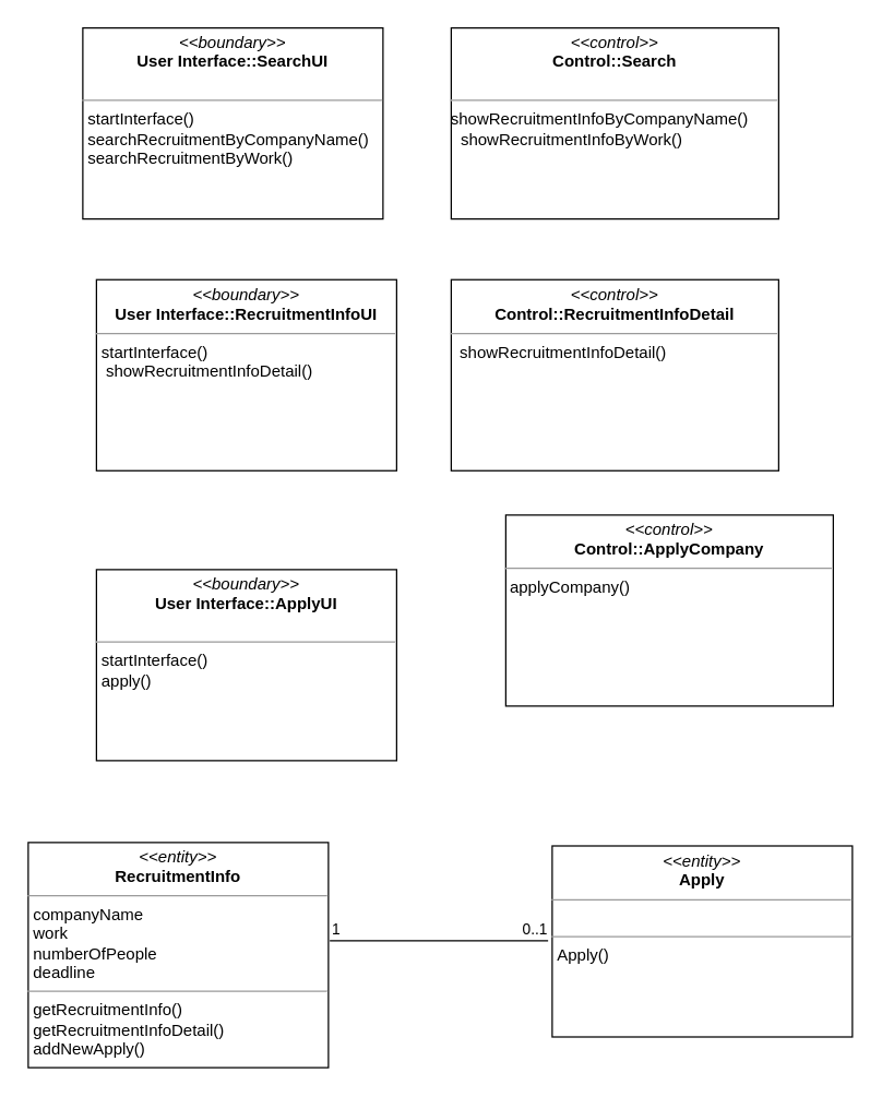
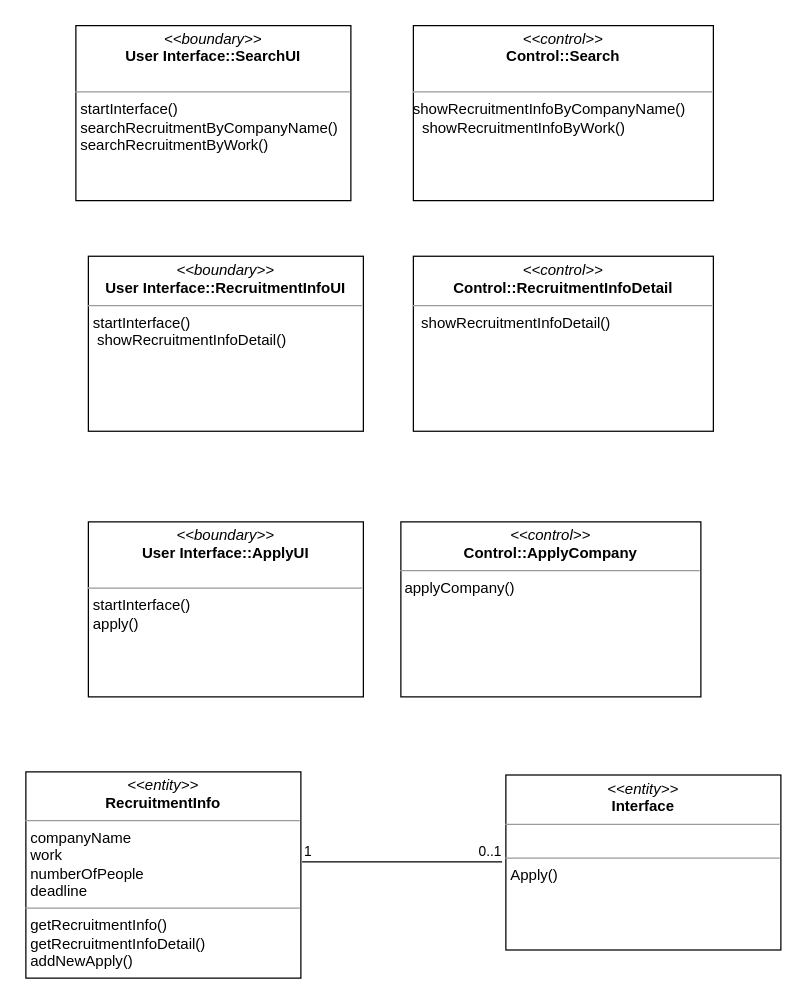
  <mxCell id="0" />
  <mxCell id="1" parent="0" />
  <mxCell id="2" value="&lt;p style=&quot;margin:0px;margin-top:4px;text-align:center;&quot;&gt;&lt;i&gt;&amp;lt;&amp;lt;boundary&amp;gt;&amp;gt;&lt;/i&gt;&lt;br&gt;&lt;b&gt;User Interface::SearchUI&lt;/b&gt;&lt;/p&gt;&lt;p style=&quot;margin:0px;margin-left:4px;&quot;&gt;&lt;br&gt;&lt;/p&gt;&lt;hr size=&quot;1&quot;&gt;&lt;p style=&quot;margin:0px;margin-left:4px;&quot;&gt;startInterface()&lt;br&gt;searchRecruitmentByCompanyName()&lt;br&gt;&lt;/p&gt;&lt;p style=&quot;margin:0px;margin-left:4px;&quot;&gt;searchRecruitmentByWork()&lt;br&gt;&lt;/p&gt;" style="verticalAlign=top;align=left;overflow=fill;fontSize=12;fontFamily=Helvetica;html=1;whiteSpace=wrap;" parent="1" vertex="1"><mxGeometry x="60" y="20" width="220" height="140" as="geometry" /></mxCell>
  <mxCell id="3" value="&lt;p style=&quot;margin:0px;margin-top:4px;text-align:center;&quot;&gt;&lt;i&gt;&amp;lt;&amp;lt;control&amp;gt;&amp;gt;&lt;/i&gt;&lt;br&gt;&lt;b&gt;Control::Search&lt;/b&gt;&lt;/p&gt;&lt;p style=&quot;margin:0px;margin-left:4px;&quot;&gt;&lt;br&gt;&lt;/p&gt;&lt;hr size=&quot;1&quot;&gt;showRecruitmentInfoByCompanyName&lt;span style=&quot;background-color: initial;&quot;&gt;()&lt;/span&gt;&lt;br&gt;&lt;p style=&quot;margin:0px;margin-left:4px;&quot;&gt;&amp;nbsp;showRecruitmentInfoByWork()&lt;br&gt;&lt;/p&gt;" style="verticalAlign=top;align=left;overflow=fill;fontSize=12;fontFamily=Helvetica;html=1;whiteSpace=wrap;" parent="1" vertex="1"><mxGeometry x="330" y="20" width="240" height="140" as="geometry" /></mxCell>
  <mxCell id="4" value="&lt;p style=&quot;margin:0px;margin-top:4px;text-align:center;&quot;&gt;&lt;i&gt;&amp;lt;&amp;lt;boundary&amp;gt;&amp;gt;&lt;/i&gt;&lt;br&gt;&lt;b&gt;User Interface::RecruitmentInfoUI&lt;/b&gt;&lt;/p&gt;&lt;hr size=&quot;1&quot;&gt;&lt;p style=&quot;margin:0px;margin-left:4px;&quot;&gt;startInterface()&lt;br&gt;&amp;nbsp;showRecruitmentInfoDetail()&lt;br&gt;&lt;/p&gt;" style="verticalAlign=top;align=left;overflow=fill;fontSize=12;fontFamily=Helvetica;html=1;whiteSpace=wrap;" parent="1" vertex="1"><mxGeometry x="70" y="204.5" width="220" height="140" as="geometry" /></mxCell>
  <mxCell id="5" value="&lt;p style=&quot;margin:0px;margin-top:4px;text-align:center;&quot;&gt;&lt;i&gt;&amp;lt;&amp;lt;control&amp;gt;&amp;gt;&lt;/i&gt;&lt;br&gt;&lt;b&gt;Control::RecruitmentInfoDetail&lt;/b&gt;&lt;/p&gt;&lt;hr size=&quot;1&quot;&gt;&amp;nbsp; showRecruitmentInfoDetail()" style="verticalAlign=top;align=left;overflow=fill;fontSize=12;fontFamily=Helvetica;html=1;whiteSpace=wrap;" parent="1" vertex="1"><mxGeometry x="330" y="204.5" width="240" height="140" as="geometry" /></mxCell>
  <mxCell id="6" value="&lt;p style=&quot;margin:0px;margin-top:4px;text-align:center;&quot;&gt;&lt;i&gt;&amp;lt;&amp;lt;boundary&amp;gt;&amp;gt;&lt;/i&gt;&lt;br&gt;&lt;b&gt;User Interface::ApplyUI&lt;/b&gt;&lt;/p&gt;&lt;p style=&quot;margin:0px;margin-left:4px;&quot;&gt;&lt;br&gt;&lt;/p&gt;&lt;hr size=&quot;1&quot;&gt;&lt;p style=&quot;margin:0px;margin-left:4px;&quot;&gt;startInterface()&lt;br&gt;apply()&lt;br&gt;&lt;/p&gt;" style="verticalAlign=top;align=left;overflow=fill;fontSize=12;fontFamily=Helvetica;html=1;whiteSpace=wrap;" parent="1" vertex="1"><mxGeometry x="70" y="417" width="220" height="140" as="geometry" /></mxCell>
- <mxCell id="7" value="&lt;p style=&quot;margin:0px;margin-top:4px;text-align:center;&quot;&gt;&lt;i&gt;&amp;lt;&amp;lt;control&amp;gt;&amp;gt;&lt;/i&gt;&lt;br&gt;&lt;b&gt;Control::ApplyCompany&lt;/b&gt;&lt;/p&gt;&lt;hr size=&quot;1&quot;&gt;&amp;nbsp;applyCompany()" style="verticalAlign=top;align=left;overflow=fill;fontSize=12;fontFamily=Helvetica;html=1;whiteSpace=wrap;" parent="1" vertex="1"><mxGeometry x="370" y="377" width="240" height="140" as="geometry" /></mxCell>
+ <mxCell id="7" value="&lt;p style=&quot;margin:0px;margin-top:4px;text-align:center;&quot;&gt;&lt;i&gt;&amp;lt;&amp;lt;control&amp;gt;&amp;gt;&lt;/i&gt;&lt;br&gt;&lt;b&gt;Control::ApplyCompany&lt;/b&gt;&lt;/p&gt;&lt;hr size=&quot;1&quot;&gt;&amp;nbsp;applyCompany()" style="verticalAlign=top;align=left;overflow=fill;fontSize=12;fontFamily=Helvetica;html=1;whiteSpace=wrap;" parent="1" vertex="1"><mxGeometry x="320" y="417" width="240" height="140" as="geometry" /></mxCell>
  <mxCell id="8" value="&lt;p style=&quot;margin:0px;margin-top:4px;text-align:center;&quot;&gt;&lt;i&gt;&amp;lt;&amp;lt;entity&amp;gt;&amp;gt;&lt;/i&gt;&lt;br&gt;&lt;b&gt;RecruitmentInfo&lt;/b&gt;&lt;/p&gt;&lt;hr style=&quot;border-color: var(--border-color);&quot; size=&quot;1&quot;&gt;&lt;p style=&quot;border-color: var(--border-color); margin: 0px 0px 0px 4px;&quot;&gt;companyName&lt;/p&gt;&lt;p style=&quot;border-color: var(--border-color); margin: 0px 0px 0px 4px;&quot;&gt;work&lt;/p&gt;&lt;p style=&quot;border-color: var(--border-color); margin: 0px 0px 0px 4px;&quot;&gt;numberOfPeople&lt;/p&gt;&lt;p style=&quot;border-color: var(--border-color); margin: 0px 0px 0px 4px;&quot;&gt;deadline&lt;/p&gt;&lt;hr size=&quot;1&quot;&gt;&lt;p style=&quot;margin:0px;margin-left:4px;&quot;&gt;getRecruitmentInfo()&lt;br&gt;&lt;/p&gt;&lt;p style=&quot;margin:0px;margin-left:4px;&quot;&gt;getRecruitmentInfoDetail()&lt;br&gt;&lt;/p&gt;&lt;p style=&quot;margin:0px;margin-left:4px;&quot;&gt;addNewApply()&lt;/p&gt;" style="verticalAlign=top;align=left;overflow=fill;fontSize=12;fontFamily=Helvetica;html=1;whiteSpace=wrap;" parent="1" vertex="1"><mxGeometry x="20" y="617" width="220" height="165" as="geometry" /></mxCell>
- <mxCell id="9" value="&lt;p style=&quot;margin:0px;margin-top:4px;text-align:center;&quot;&gt;&lt;i&gt;&amp;lt;&amp;lt;entity&amp;gt;&amp;gt;&lt;/i&gt;&lt;br&gt;&lt;b&gt;Apply&lt;/b&gt;&lt;/p&gt;&lt;hr style=&quot;border-color: var(--border-color);&quot; size=&quot;1&quot;&gt;&lt;p style=&quot;border-color: var(--border-color); margin: 0px 0px 0px 4px;&quot;&gt;&lt;br&gt;&lt;/p&gt;&lt;hr size=&quot;1&quot;&gt;&lt;p style=&quot;margin:0px;margin-left:4px;&quot;&gt;Apply()&lt;br&gt;&lt;/p&gt;" style="verticalAlign=top;align=left;overflow=fill;fontSize=12;fontFamily=Helvetica;html=1;whiteSpace=wrap;" parent="1" vertex="1"><mxGeometry x="404" y="619.5" width="220" height="140" as="geometry" /></mxCell>
+ <mxCell id="9" value="&lt;p style=&quot;margin:0px;margin-top:4px;text-align:center;&quot;&gt;&lt;i&gt;&amp;lt;&amp;lt;entity&amp;gt;&amp;gt;&lt;/i&gt;&lt;br&gt;&lt;b&gt;Interface&lt;/b&gt;&lt;/p&gt;&lt;hr style=&quot;border-color: var(--border-color);&quot; size=&quot;1&quot;&gt;&lt;p style=&quot;border-color: var(--border-color); margin: 0px 0px 0px 4px;&quot;&gt;&lt;br&gt;&lt;/p&gt;&lt;hr size=&quot;1&quot;&gt;&lt;p style=&quot;margin:0px;margin-left:4px;&quot;&gt;Apply()&lt;br&gt;&lt;/p&gt;" style="verticalAlign=top;align=left;overflow=fill;fontSize=12;fontFamily=Helvetica;html=1;whiteSpace=wrap;" parent="1" vertex="1"><mxGeometry x="404" y="619.5" width="220" height="140" as="geometry" /></mxCell>
  <mxCell id="10" value="" style="endArrow=none;html=1;edgeStyle=orthogonalEdgeStyle;rounded=0;" parent="1" edge="1"><mxGeometry relative="1" as="geometry"><mxPoint x="241" y="688.97" as="sourcePoint" /><mxPoint x="401" y="688.97" as="targetPoint" /></mxGeometry></mxCell>
  <mxCell id="11" value="1" style="edgeLabel;resizable=0;html=1;align=left;verticalAlign=bottom;" parent="10" connectable="0" vertex="1"><mxGeometry x="-1" relative="1" as="geometry" /></mxCell>
  <mxCell id="12" value="0..1" style="edgeLabel;resizable=0;html=1;align=right;verticalAlign=bottom;" parent="10" connectable="0" vertex="1"><mxGeometry x="1" relative="1" as="geometry" /></mxCell>
